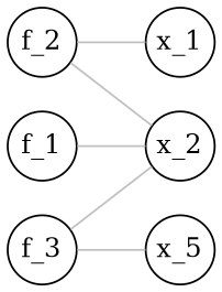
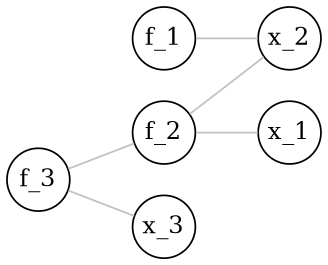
  graph {
    rankdir=LR
    node [fixedsize=1 shape=circle]
    edge [color=gray]
    f_1
    x_2
    f_2
    x_1
    f_3
-   x_3 [label=x_5]
+   x_3
    f_1 -- x_2
    f_2 -- x_2
    f_2 -- x_1
-   f_3 -- x_2
+   f_3 -- f_2
    f_3 -- x_3
  }
